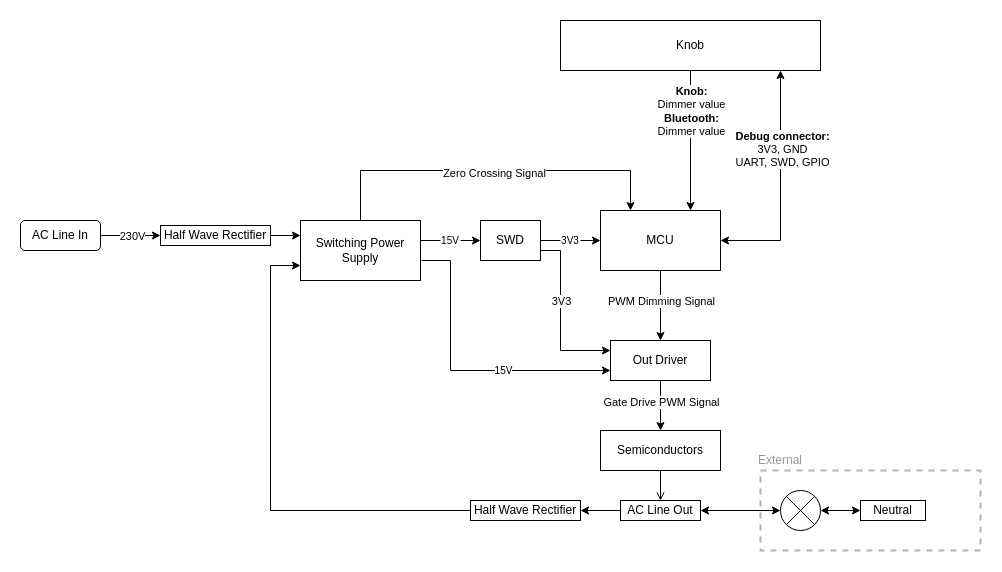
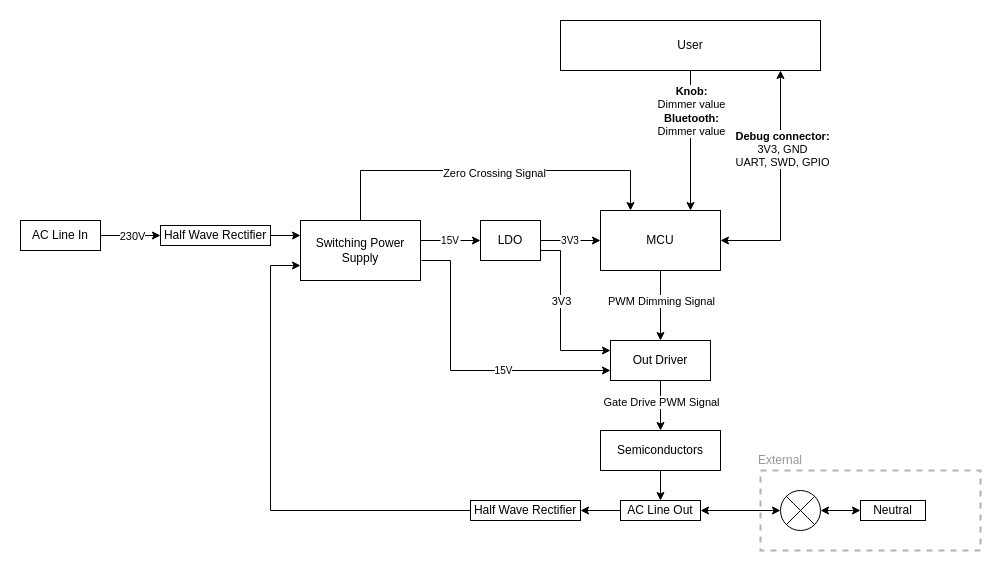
  <mxCell id="0" />
  <mxCell id="1" parent="0" />
  <mxCell id="2" value="MCU" style="rounded=0;whiteSpace=wrap;html=1;" vertex="1" parent="1"><mxGeometry x="600" y="210" width="120" height="60" as="geometry" /></mxCell>
- <mxCell id="3" value="SWD" style="rounded=0;whiteSpace=wrap;html=1;" vertex="1" parent="1"><mxGeometry x="480" y="220" width="60" height="40" as="geometry" /></mxCell>
+ <mxCell id="3" value="LDO" style="rounded=0;whiteSpace=wrap;html=1;" vertex="1" parent="1"><mxGeometry x="480" y="220" width="60" height="40" as="geometry" /></mxCell>
  <mxCell id="4" value="" style="endArrow=classic;html=1;exitX=1;exitY=0.5;exitDx=0;exitDy=0;entryX=0;entryY=0.5;entryDx=0;entryDy=0;startArrow=none;" edge="1" parent="1" source="7" target="2"><mxGeometry width="50" height="50" relative="1" as="geometry"><mxPoint x="620" y="430" as="sourcePoint" /><mxPoint x="670" y="380" as="targetPoint" /></mxGeometry></mxCell>
  <mxCell id="5" value="Switching Power Supply" style="rounded=0;whiteSpace=wrap;html=1;" vertex="1" parent="1"><mxGeometry x="300" y="220" width="120" height="60" as="geometry" /></mxCell>
  <mxCell id="6" value="" style="endArrow=classic;html=1;exitX=1;exitY=0.5;exitDx=0;exitDy=0;entryX=0;entryY=0.5;entryDx=0;entryDy=0;startArrow=none;" edge="1" parent="1" source="9" target="3"><mxGeometry width="50" height="50" relative="1" as="geometry"><mxPoint x="620" y="420" as="sourcePoint" /><mxPoint x="670" y="370" as="targetPoint" /></mxGeometry></mxCell>
  <mxCell id="7" value="&lt;font style=&quot;font-size: 10px&quot;&gt;3V3&lt;/font&gt;" style="text;html=1;strokeColor=none;fillColor=none;align=center;verticalAlign=middle;whiteSpace=wrap;rounded=0;" vertex="1" parent="1"><mxGeometry x="560" y="230" width="20" height="20" as="geometry" /></mxCell>
  <mxCell id="8" value="" style="endArrow=none;html=1;exitX=1;exitY=0.5;exitDx=0;exitDy=0;entryX=0;entryY=0.5;entryDx=0;entryDy=0;" edge="1" parent="1" source="3" target="7"><mxGeometry width="50" height="50" relative="1" as="geometry"><mxPoint x="540" y="240" as="sourcePoint" /><mxPoint x="600" y="240" as="targetPoint" /></mxGeometry></mxCell>
  <mxCell id="9" value="&lt;font style=&quot;font-size: 10px&quot;&gt;15V&lt;/font&gt;" style="text;html=1;strokeColor=none;fillColor=none;align=center;verticalAlign=middle;whiteSpace=wrap;rounded=0;" vertex="1" parent="1"><mxGeometry x="440" y="230" width="20" height="20" as="geometry" /></mxCell>
  <mxCell id="10" value="" style="endArrow=none;html=1;entryX=0;entryY=0.5;entryDx=0;entryDy=0;" edge="1" parent="1" target="9"><mxGeometry width="50" height="50" relative="1" as="geometry"><mxPoint x="420" y="240" as="sourcePoint" /><mxPoint x="480" y="240" as="targetPoint" /></mxGeometry></mxCell>
  <mxCell id="11" value="Out Driver" style="rounded=0;whiteSpace=wrap;html=1;" vertex="1" parent="1"><mxGeometry x="610" y="340" width="100" height="40" as="geometry" /></mxCell>
  <mxCell id="12" value="" style="endArrow=classic;html=1;entryX=0;entryY=0.75;entryDx=0;entryDy=0;edgeStyle=orthogonalEdgeStyle;jumpSize=3;rounded=0;" edge="1" parent="1" target="11"><mxGeometry width="50" height="50" relative="1" as="geometry"><mxPoint x="421" y="260" as="sourcePoint" /><mxPoint x="540" y="190" as="targetPoint" /><Array as="points"><mxPoint x="450" y="260" /><mxPoint x="450" y="370" /></Array></mxGeometry></mxCell>
  <mxCell id="13" value="&lt;font style=&quot;font-size: 10px&quot;&gt;15V&lt;/font&gt;" style="edgeLabel;html=1;align=center;verticalAlign=middle;resizable=0;points=[];" vertex="1" connectable="0" parent="12"><mxGeometry x="0.275" y="1" relative="1" as="geometry"><mxPoint as="offset" /></mxGeometry></mxCell>
  <mxCell id="14" value="" style="endArrow=classic;html=1;exitX=0.5;exitY=0;exitDx=0;exitDy=0;edgeStyle=orthogonalEdgeStyle;rounded=0;entryX=0.25;entryY=0;entryDx=0;entryDy=0;" edge="1" parent="1" source="5" target="2"><mxGeometry width="50" height="50" relative="1" as="geometry"><mxPoint x="460" y="270" as="sourcePoint" /><mxPoint x="660" y="200" as="targetPoint" /><Array as="points"><mxPoint x="360" y="170" /><mxPoint x="630" y="170" /></Array></mxGeometry></mxCell>
  <mxCell id="15" value="Zero Crossing Signal" style="edgeLabel;html=1;align=center;verticalAlign=middle;resizable=0;points=[];" vertex="1" connectable="0" parent="14"><mxGeometry x="0.102" y="-2" relative="1" as="geometry"><mxPoint x="-15" as="offset" /></mxGeometry></mxCell>
- <mxCell id="16" value="Knob" style="rounded=0;whiteSpace=wrap;html=1;" vertex="1" parent="1"><mxGeometry x="560" y="20" width="260" height="50" as="geometry" /></mxCell>
+ <mxCell id="16" value="User" style="rounded=0;whiteSpace=wrap;html=1;" vertex="1" parent="1"><mxGeometry x="560" y="20" width="260" height="50" as="geometry" /></mxCell>
  <mxCell id="17" value="" style="endArrow=classic;html=1;exitX=0.5;exitY=1;exitDx=0;exitDy=0;entryX=0.5;entryY=0;entryDx=0;entryDy=0;" edge="1" parent="1" source="2" target="11"><mxGeometry width="50" height="50" relative="1" as="geometry"><mxPoint x="610" y="200" as="sourcePoint" /><mxPoint x="660" y="150" as="targetPoint" /></mxGeometry></mxCell>
  <mxCell id="18" value="PWM Dimming Signal" style="edgeLabel;html=1;align=center;verticalAlign=middle;resizable=0;points=[];" vertex="1" connectable="0" parent="17"><mxGeometry x="-0.594" relative="1" as="geometry"><mxPoint y="16" as="offset" /></mxGeometry></mxCell>
  <mxCell id="19" value="" style="endArrow=classic;html=1;exitX=0.5;exitY=1;exitDx=0;exitDy=0;" edge="1" parent="1" source="16"><mxGeometry width="50" height="50" relative="1" as="geometry"><mxPoint x="680" y="10" as="sourcePoint" /><mxPoint x="690" y="210" as="targetPoint" /></mxGeometry></mxCell>
  <mxCell id="20" value="&lt;b&gt;Knob:&lt;/b&gt;&lt;br&gt;Dimmer value&lt;br&gt;&lt;b&gt;Bluetooth:&lt;/b&gt;&lt;br&gt;Dimmer value" style="edgeLabel;html=1;align=center;verticalAlign=middle;resizable=0;points=[];" vertex="1" connectable="0" parent="19"><mxGeometry x="-0.159" y="-2" relative="1" as="geometry"><mxPoint x="2" y="-19" as="offset" /></mxGeometry></mxCell>
  <mxCell id="21" value="" style="endArrow=classic;html=1;exitX=1;exitY=0.75;exitDx=0;exitDy=0;entryX=0;entryY=0.25;entryDx=0;entryDy=0;edgeStyle=orthogonalEdgeStyle;rounded=0;" edge="1" parent="1" source="3" target="11"><mxGeometry width="50" height="50" relative="1" as="geometry"><mxPoint x="670" y="340" as="sourcePoint" /><mxPoint x="720" y="290" as="targetPoint" /><Array as="points"><mxPoint x="560" y="250" /><mxPoint x="560" y="350" /></Array></mxGeometry></mxCell>
  <mxCell id="22" value="3V3" style="edgeLabel;html=1;align=center;verticalAlign=middle;resizable=0;points=[];" vertex="1" connectable="0" parent="21"><mxGeometry x="-0.012" y="-2" relative="1" as="geometry"><mxPoint x="2" y="-14" as="offset" /></mxGeometry></mxCell>
- <mxCell id="23" value="AC Line In" style="whiteSpace=wrap;html=1;rounded=1;" vertex="1" parent="1"><mxGeometry x="20" y="220" width="80" height="30" as="geometry" /></mxCell>
+ <mxCell id="23" value="AC Line In" style="rounded=0;whiteSpace=wrap;html=1;" vertex="1" parent="1"><mxGeometry x="20" y="220" width="80" height="30" as="geometry" /></mxCell>
  <mxCell id="24" value="AC Line Out" style="rounded=0;whiteSpace=wrap;html=1;" vertex="1" parent="1"><mxGeometry x="620" y="500" width="80" height="20" as="geometry" /></mxCell>
  <mxCell id="25" value="" style="endArrow=classic;html=1;exitX=1;exitY=0.5;exitDx=0;exitDy=0;" edge="1" parent="1" source="23"><mxGeometry width="50" height="50" relative="1" as="geometry"><mxPoint x="130" y="220" as="sourcePoint" /><mxPoint x="160" y="235" as="targetPoint" /></mxGeometry></mxCell>
  <mxCell id="26" value="230V" style="edgeLabel;html=1;align=center;verticalAlign=middle;resizable=0;points=[];" vertex="1" connectable="0" parent="25"><mxGeometry x="-0.409" relative="1" as="geometry"><mxPoint x="13" as="offset" /></mxGeometry></mxCell>
  <mxCell id="27" value="Half Wave Rectifier" style="rounded=0;whiteSpace=wrap;html=1;" vertex="1" parent="1"><mxGeometry x="160" y="225" width="110" height="20" as="geometry" /></mxCell>
  <mxCell id="28" value="Semiconductors" style="rounded=0;whiteSpace=wrap;html=1;" vertex="1" parent="1"><mxGeometry x="600" y="430" width="120" height="40" as="geometry" /></mxCell>
  <mxCell id="29" value="" style="endArrow=classic;html=1;entryX=0.5;entryY=0;entryDx=0;entryDy=0;exitX=0.5;exitY=1;exitDx=0;exitDy=0;" edge="1" parent="1" source="11" target="28"><mxGeometry width="50" height="50" relative="1" as="geometry"><mxPoint x="420" y="340" as="sourcePoint" /><mxPoint x="470" y="290" as="targetPoint" /></mxGeometry></mxCell>
  <mxCell id="30" value="Gate Drive PWM Signal" style="edgeLabel;html=1;align=center;verticalAlign=middle;resizable=0;points=[];" vertex="1" connectable="0" parent="29"><mxGeometry x="-0.497" y="-1" relative="1" as="geometry"><mxPoint x="1" y="8" as="offset" /></mxGeometry></mxCell>
  <mxCell id="31" value="" style="endArrow=classic;html=1;exitX=1;exitY=0.5;exitDx=0;exitDy=0;entryX=0;entryY=0.25;entryDx=0;entryDy=0;" edge="1" parent="1" source="27" target="5"><mxGeometry width="50" height="50" relative="1" as="geometry"><mxPoint x="420" y="340" as="sourcePoint" /><mxPoint x="470" y="290" as="targetPoint" /></mxGeometry></mxCell>
  <mxCell id="32" value="Half Wave Rectifier" style="rounded=0;whiteSpace=wrap;html=1;" vertex="1" parent="1"><mxGeometry x="470" y="500" width="110" height="20" as="geometry" /></mxCell>
  <mxCell id="33" style="edgeStyle=orthogonalEdgeStyle;rounded=0;jumpSize=3;orthogonalLoop=1;jettySize=auto;html=1;exitX=0.5;exitY=1;exitDx=0;exitDy=0;" edge="1" parent="1" source="23" target="23"><mxGeometry relative="1" as="geometry" /></mxCell>
- <mxCell id="34" value="" style="endArrow=open;html=1;exitX=0.5;exitY=1;exitDx=0;exitDy=0;entryX=0.5;entryY=0;entryDx=0;entryDy=0;" edge="1" parent="1" source="28" target="24"><mxGeometry width="50" height="50" relative="1" as="geometry"><mxPoint x="420" y="430" as="sourcePoint" /><mxPoint x="470" y="380" as="targetPoint" /></mxGeometry></mxCell>
+ <mxCell id="34" value="" style="endArrow=classic;html=1;exitX=0.5;exitY=1;exitDx=0;exitDy=0;entryX=0.5;entryY=0;entryDx=0;entryDy=0;" edge="1" parent="1" source="28" target="24"><mxGeometry width="50" height="50" relative="1" as="geometry"><mxPoint x="420" y="430" as="sourcePoint" /><mxPoint x="470" y="380" as="targetPoint" /></mxGeometry></mxCell>
  <mxCell id="35" value="" style="endArrow=classic;html=1;exitX=0;exitY=0.5;exitDx=0;exitDy=0;entryX=1;entryY=0.5;entryDx=0;entryDy=0;" edge="1" parent="1" source="24" target="32"><mxGeometry width="50" height="50" relative="1" as="geometry"><mxPoint x="420" y="430" as="sourcePoint" /><mxPoint x="470" y="380" as="targetPoint" /></mxGeometry></mxCell>
  <mxCell id="36" value="" style="endArrow=classic;html=1;exitX=0;exitY=0.5;exitDx=0;exitDy=0;entryX=0;entryY=0.75;entryDx=0;entryDy=0;edgeStyle=orthogonalEdgeStyle;rounded=0;" edge="1" parent="1" source="32" target="5"><mxGeometry width="50" height="50" relative="1" as="geometry"><mxPoint x="420" y="430" as="sourcePoint" /><mxPoint x="470" y="380" as="targetPoint" /><Array as="points"><mxPoint x="270" y="510" /><mxPoint x="270" y="265" /></Array></mxGeometry></mxCell>
  <mxCell id="37" value="" style="group;strokeWidth=5;strokeColor=none;" vertex="1" connectable="0" parent="1"><mxGeometry x="780" y="490" width="200" height="60" as="geometry" /></mxCell>
  <mxCell id="38" value="" style="group" vertex="1" connectable="0" parent="37"><mxGeometry width="200" height="60" as="geometry" /></mxCell>
  <mxCell id="39" value="" style="ellipse;whiteSpace=wrap;html=1;aspect=fixed;" vertex="1" parent="38"><mxGeometry width="40" height="40" as="geometry" /></mxCell>
  <mxCell id="40" value="" style="endArrow=none;html=1;entryX=1;entryY=0;entryDx=0;entryDy=0;exitX=0;exitY=1;exitDx=0;exitDy=0;" edge="1" parent="38" source="39" target="39"><mxGeometry width="50" height="50" relative="1" as="geometry"><mxPoint x="100" y="50" as="sourcePoint" /><mxPoint x="-190" y="-120" as="targetPoint" /></mxGeometry></mxCell>
  <mxCell id="41" value="" style="endArrow=none;html=1;exitX=1;exitY=1;exitDx=0;exitDy=0;entryX=0;entryY=0;entryDx=0;entryDy=0;" edge="1" parent="38" source="39" target="39"><mxGeometry width="50" height="50" relative="1" as="geometry"><mxPoint x="-40" as="sourcePoint" /><mxPoint as="targetPoint" /><Array as="points"><mxPoint x="20" y="20" /></Array></mxGeometry></mxCell>
  <mxCell id="42" value="" style="rounded=0;whiteSpace=wrap;html=1;fillColor=none;dashed=1;strokeColor=#B3B3B3;strokeWidth=2;" vertex="1" parent="38"><mxGeometry x="-20" y="-20" width="220" height="80" as="geometry" /></mxCell>
  <mxCell id="43" value="Neutral" style="rounded=0;whiteSpace=wrap;html=1;" vertex="1" parent="1"><mxGeometry x="860" y="500" width="65" height="20" as="geometry" /></mxCell>
  <mxCell id="44" value="" style="endArrow=classic;startArrow=classic;html=1;exitX=1;exitY=0.5;exitDx=0;exitDy=0;entryX=0;entryY=0.5;entryDx=0;entryDy=0;" edge="1" parent="1" source="24" target="39"><mxGeometry width="50" height="50" relative="1" as="geometry"><mxPoint x="650" y="380" as="sourcePoint" /><mxPoint x="700" y="330" as="targetPoint" /></mxGeometry></mxCell>
  <mxCell id="45" value="" style="endArrow=classic;startArrow=classic;html=1;entryX=0;entryY=0.5;entryDx=0;entryDy=0;exitX=1;exitY=0.5;exitDx=0;exitDy=0;" edge="1" parent="1" source="39" target="43"><mxGeometry width="50" height="50" relative="1" as="geometry"><mxPoint x="670" y="380" as="sourcePoint" /><mxPoint x="720" y="330" as="targetPoint" /></mxGeometry></mxCell>
  <mxCell id="46" value="&lt;font color=&quot;#999999&quot;&gt;External&lt;/font&gt;" style="text;html=1;strokeColor=none;fillColor=none;align=center;verticalAlign=middle;whiteSpace=wrap;rounded=0;dashed=1;" vertex="1" parent="1"><mxGeometry x="760" y="450" width="40" height="20" as="geometry" /></mxCell>
  <mxCell id="47" value="" style="endArrow=classic;startArrow=classic;html=1;entryX=1;entryY=0.5;entryDx=0;entryDy=0;edgeStyle=orthogonalEdgeStyle;rounded=0;" edge="1" parent="1" target="2"><mxGeometry width="50" height="50" relative="1" as="geometry"><mxPoint x="780" y="70" as="sourcePoint" /><mxPoint x="660" y="340" as="targetPoint" /><Array as="points"><mxPoint x="780" y="70" /><mxPoint x="780" y="240" /></Array></mxGeometry></mxCell>
  <mxCell id="48" value="&lt;b&gt;Debug connector:&lt;/b&gt;&lt;br&gt;3V3, GND&lt;br&gt;UART, SWD, GPIO" style="edgeLabel;html=1;align=center;verticalAlign=middle;resizable=0;points=[];" vertex="1" connectable="0" parent="47"><mxGeometry x="-0.324" y="1" relative="1" as="geometry"><mxPoint as="offset" /></mxGeometry></mxCell>
